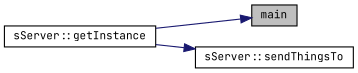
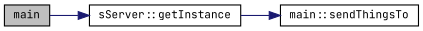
  digraph {
    fontname="JetBrains Mono"
    rankdir=LR
    node [color=black fillcolor=white fontname="JetBrains Mono" fontsize=10 shape=record style=filled]
    edge [color=midnightblue fontname="JetBrains Mono" fontsize=10 labelfontname=Helvetica labelfontsize=10 style=solid]
    n1 [fillcolor=grey75 fontcolor=black height=0.2 label=main width=0.4]
    n2 [height=0.2 label="sServer::getInstance" width=0.4]
-   n3 [height=0.2 label="sServer::sendThingsTo" width=0.4]
-   n2 -> n1
+   n3 [height=0.2 label="main::sendThingsTo" width=0.4]
+   n1 -> n2
    n2 -> n3
  }
